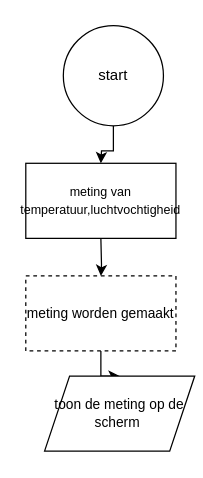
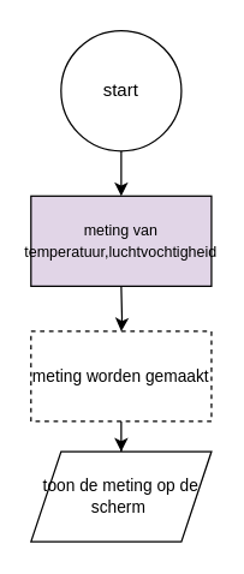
  <mxCell id="0" />
  <mxCell id="1" parent="0" />
  <mxCell id="2" value="" style="edgeStyle=orthogonalEdgeStyle;rounded=0;orthogonalLoop=1;jettySize=auto;html=1;fontSize=11;" edge="1" parent="1" source="3"><mxGeometry relative="1" as="geometry"><mxPoint x="80" y="130" as="targetPoint" /></mxGeometry></mxCell>
- <mxCell id="3" value="start" style="ellipse;whiteSpace=wrap;html=1;aspect=fixed;" vertex="1" parent="1"><mxGeometry x="50" y="20" width="80" height="80" as="geometry" /></mxCell>
+ <mxCell id="3" value="start" style="ellipse;whiteSpace=wrap;html=1;aspect=fixed;" vertex="1" parent="1"><mxGeometry x="40" y="20" width="80" height="80" as="geometry" /></mxCell>
  <mxCell id="4" value="" style="edgeStyle=orthogonalEdgeStyle;rounded=0;orthogonalLoop=1;jettySize=auto;html=1;fontSize=11;" edge="1" parent="1" target="6"><mxGeometry relative="1" as="geometry"><mxPoint x="80" y="190" as="sourcePoint" /></mxGeometry></mxCell>
  <mxCell id="5" value="" style="edgeStyle=orthogonalEdgeStyle;rounded=0;orthogonalLoop=1;jettySize=auto;html=1;fontSize=11;" edge="1" parent="1" source="6" target="7"><mxGeometry relative="1" as="geometry" /></mxCell>
  <mxCell id="6" value="meting worden gemaakt" style="whiteSpace=wrap;html=1;fontSize=11;dashed=1;" vertex="1" parent="1"><mxGeometry x="20" y="220" width="120" height="60" as="geometry" /></mxCell>
- <mxCell id="7" value="toon de meting op de scherm&amp;nbsp;" style="shape=parallelogram;perimeter=parallelogramPerimeter;whiteSpace=wrap;html=1;fixedSize=1;fontSize=11;" vertex="1" parent="1"><mxGeometry x="35" y="300" width="120" height="60" as="geometry" /></mxCell>
- <mxCell id="8" value="&lt;font style=&quot;font-size: 10px;&quot;&gt;meting van temperatuur,luchtvochtigheid&lt;br&gt;&lt;/font&gt;" style="rounded=0;whiteSpace=wrap;html=1;fontSize=11;" vertex="1" parent="1"><mxGeometry x="20" y="130" width="120" height="60" as="geometry" /></mxCell>
+ <mxCell id="7" value="toon de meting op de scherm&amp;nbsp;" style="shape=parallelogram;perimeter=parallelogramPerimeter;whiteSpace=wrap;html=1;fixedSize=1;fontSize=11;" vertex="1" parent="1"><mxGeometry x="20" y="300" width="120" height="60" as="geometry" /></mxCell>
+ <mxCell id="8" value="&lt;font style=&quot;font-size: 10px;&quot;&gt;meting van temperatuur,luchtvochtigheid&lt;br&gt;&lt;/font&gt;" style="rounded=0;whiteSpace=wrap;html=1;fontSize=11;fillColor=#e1d5e7;" vertex="1" parent="1"><mxGeometry x="20" y="130" width="120" height="60" as="geometry" /></mxCell>
